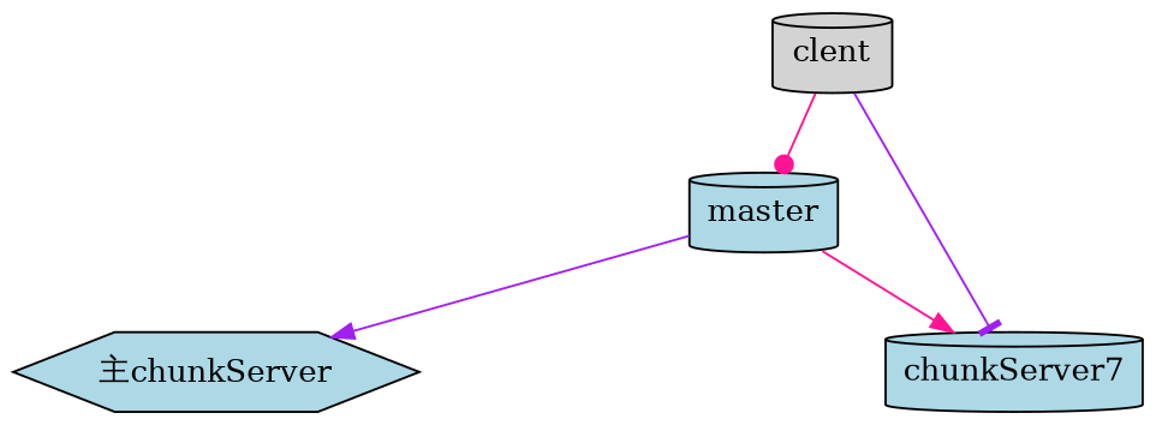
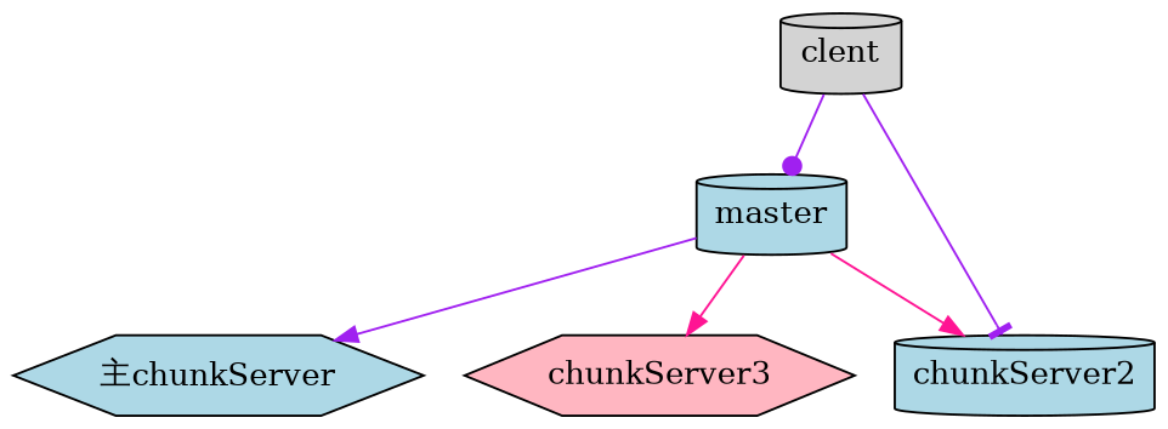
  digraph {
    node [fillcolor=lightblue shape=cylinder style=filled]
    edge [arrowhead=normal color=purple]
    "主chunkServer" [shape=hexagon]
    master
-   chunkServer2 [label=chunkServer7]
+   chunkServer2
+   chunkServer3 [fillcolor=lightpink shape=hexagon]
    clent [fillcolor=lightgrey]
    master -> "主chunkServer"
    master -> chunkServer2 [color=deeppink]
-   clent -> master [arrowhead=dot color=deeppink]
+   master -> chunkServer3 [color=deeppink]
+   clent -> master [arrowhead=dot]
    clent -> chunkServer2 [arrowhead=tee]
  }
